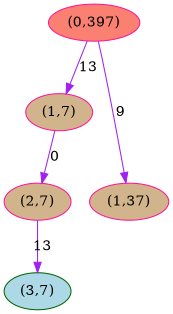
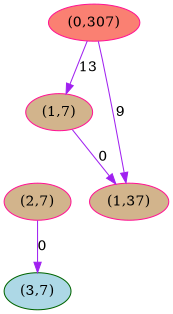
  strict digraph {
    node [color=deeppink fillcolor=tan style=filled]
    edge [color=purple]
-   n1 [fillcolor=salmon label="(0,397)"]
+   n1 [fillcolor=salmon label="(0,307)"]
    n2 [label="(1,7)"]
    n3 [label="(1,37)"]
    n4 [label="(2,7)"]
    n5 [color=darkgreen fillcolor=lightblue label="(3,7)"]
    n1 -> n2 [label=13]
    n1 -> n3 [label=9]
-   n2 -> n4 [label=0]
-   n4 -> n5 [label=13]
+   n2 -> n3 [label=0]
+   n4 -> n5 [label=0]
  }
